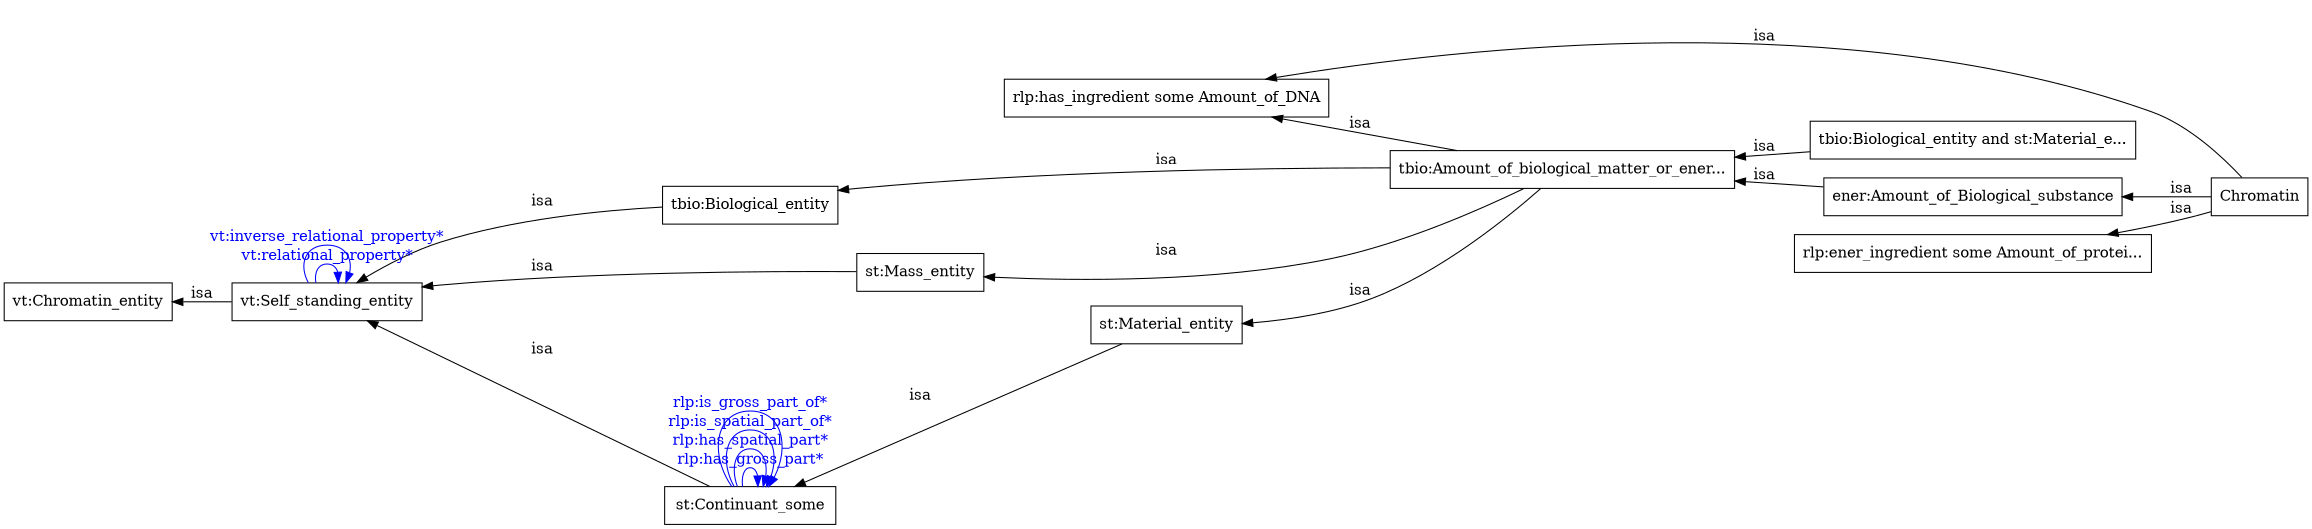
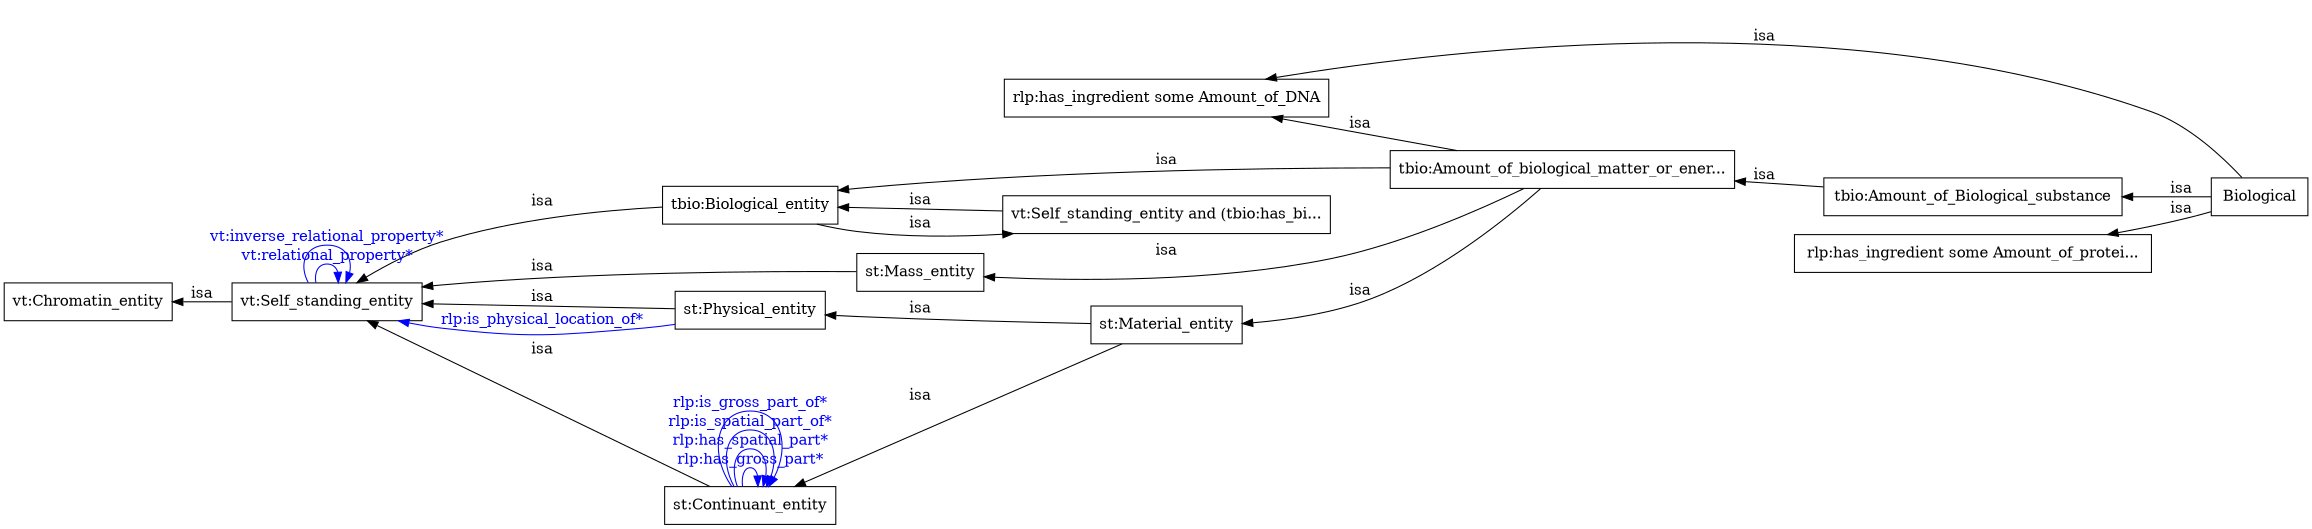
  digraph {
    rankdir=LR
    node [color="0.0,0.0,0.0" fontcolor="0.0,0.0,0.0" shape=box]
    edge [color="0.0,0.0,0.0" dir=back fontcolor="0.0,0.0,0.0"]
    n1 [height=0.50 label="tbio:Amount_of_biological_matter_or_ener..." width=3.72]
-   n2 [height=0.50 label="tbio:Biological_entity and st:Material_e..." width=3.44]
-   n3 [height=0.50 label="ener:Amount_of_Biological_substance" width=3.19]
-   n4 [height=0.50 label=Chromatin width=1.03]
+   n3 [height=0.50 label="tbio:Amount_of_Biological_substance" width=3.19]
+   n4 [height=0.50 label=Biological width=1.03]
    n5 [height=0.50 label="tbio:Biological_entity" width=1.89]
+   n6 [height=0.50 label="vt:Self_standing_entity and (tbio:has_bi..." width=3.44]
    n7 [height=0.50 label="st:Material_entity" width=1.58]
    n8 [height=0.50 label="st:Mass_entity" width=1.33]
    n9 [height=0.50 label="vt:Chromatin_entity" width=1.58]
    n10 [height=0.50 label="vt:Self_standing_entity" width=2.00]
-   n12 [height=0.50 label="st:Continuant_some" width=1.78]
+   n11 [height=0.50 label="st:Physical_entity" width=1.58]
+   n12 [height=0.50 label="st:Continuant_entity" width=1.78]
    n13 [height=0.50 label="rlp:has_ingredient some Amount_of_DNA" width=3.50]
-   n14 [height=0.50 label="rlp:ener_ingredient some Amount_of_protei..." width=3.67]
-   n1 -> n2 [label=isa]
+   n14 [height=0.50 label="rlp:has_ingredient some Amount_of_protei..." width=3.67]
    n1 -> n3 [label=isa]
    n3 -> n4 [label=isa]
    n5 -> n1 [label=isa]
+   n5 -> n6 [label=isa]
+   n6 -> n5 [label=isa]
    n7 -> n1 [label=isa]
    n8 -> n1 [label=isa]
    n9 -> n10 [label=isa]
    n10 -> n5 [label=isa]
    n10 -> n8 [label=isa]
    n10 -> n10 [color="0.6666667,1.0,1.0" fontcolor="0.6666667,1.0,1.0" label="vt:relational_property*" style=filled dir=""]
    n10 -> n10 [color="0.6666667,1.0,1.0" fontcolor="0.6666667,1.0,1.0" label="vt:inverse_relational_property*" style=filled dir=""]
+   n10 -> n11 [label=isa]
    n10 -> n12 [label=isa]
+   n11 -> n7 [label=isa]
+   n11 -> n10 [color="0.6666667,1.0,1.0" fontcolor="0.6666667,1.0,1.0" label="rlp:is_physical_location_of*" style=filled dir=""]
    n12 -> n7 [label=isa]
    n12 -> n12 [color="0.6666667,1.0,1.0" fontcolor="0.6666667,1.0,1.0" label="rlp:has_gross_part*" style=filled dir=""]
    n12 -> n12 [color="0.6666667,1.0,1.0" fontcolor="0.6666667,1.0,1.0" label="rlp:has_spatial_part*" style=filled dir=""]
    n12 -> n12 [color="0.6666667,1.0,1.0" fontcolor="0.6666667,1.0,1.0" label="rlp:is_spatial_part_of*" style=filled dir=""]
    n12 -> n12 [color="0.6666667,1.0,1.0" fontcolor="0.6666667,1.0,1.0" label="rlp:is_gross_part_of*" style=filled dir=""]
    n13 -> n1 [label=isa]
    n13 -> n4 [label=isa]
    n14 -> n4 [label=isa]
  }
